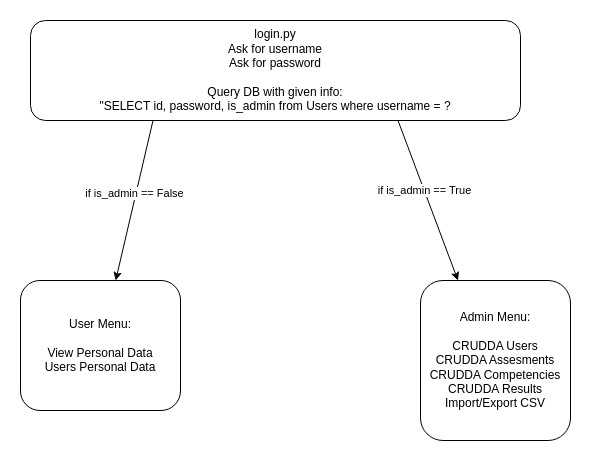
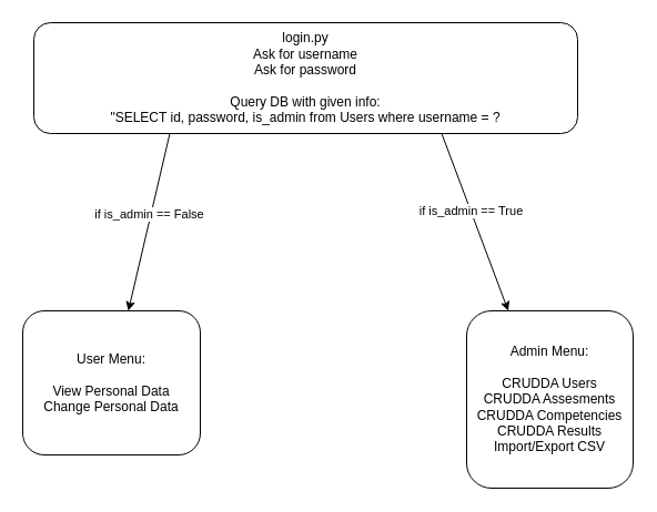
  <mxCell id="0" />
  <mxCell id="1" parent="0" />
  <mxCell id="2" value="login.py&lt;br&gt;Ask for username&lt;br&gt;Ask for password&lt;br&gt;&lt;br&gt;Query DB with given info:&lt;br&gt;&quot;SELECT id, password, is_admin from Users where username = ?" style="rounded=1;whiteSpace=wrap;html=1;" vertex="1" parent="1"><mxGeometry x="30" y="20" width="490" height="100" as="geometry" /></mxCell>
  <mxCell id="3" style="edgeStyle=none;html=1;exitX=0.25;exitY=1;exitDx=0;exitDy=0;" edge="1" parent="1" source="2" target="7"><mxGeometry relative="1" as="geometry"><mxPoint x="245" y="220" as="sourcePoint" /></mxGeometry></mxCell>
  <mxCell id="4" value="if is_admin == False" style="edgeLabel;html=1;align=center;verticalAlign=middle;resizable=0;points=[];" vertex="1" connectable="0" parent="3"><mxGeometry x="-0.092" y="-2" relative="1" as="geometry"><mxPoint as="offset" /></mxGeometry></mxCell>
  <mxCell id="5" style="edgeStyle=none;html=1;exitX=0.75;exitY=1;exitDx=0;exitDy=0;entryX=0.25;entryY=0;entryDx=0;entryDy=0;" edge="1" parent="1" source="2" target="8"><mxGeometry relative="1" as="geometry"><mxPoint x="305" y="220" as="sourcePoint" /></mxGeometry></mxCell>
  <mxCell id="6" value="if is_admin == True" style="edgeLabel;html=1;align=center;verticalAlign=middle;resizable=0;points=[];" vertex="1" connectable="0" parent="5"><mxGeometry x="-0.123" y="1" relative="1" as="geometry"><mxPoint x="-1" as="offset" /></mxGeometry></mxCell>
- <mxCell id="7" value="User Menu:&lt;br&gt;&lt;br&gt;View Personal Data&lt;br&gt;Users Personal Data" style="rounded=1;whiteSpace=wrap;html=1;" vertex="1" parent="1"><mxGeometry x="20" y="280" width="160" height="130" as="geometry" /></mxCell>
+ <mxCell id="7" value="User Menu:&lt;br&gt;&lt;br&gt;View Personal Data&lt;br&gt;Change Personal Data" style="rounded=1;whiteSpace=wrap;html=1;" vertex="1" parent="1"><mxGeometry x="20" y="280" width="160" height="130" as="geometry" /></mxCell>
  <mxCell id="8" value="Admin Menu:&lt;br&gt;&lt;br&gt;CRUDDA Users&lt;br&gt;CRUDDA Assesments&lt;br&gt;CRUDDA Competencies&lt;br&gt;CRUDDA Results&lt;br&gt;Import/Export CSV" style="rounded=1;whiteSpace=wrap;html=1;" vertex="1" parent="1"><mxGeometry x="420" y="280" width="150" height="160" as="geometry" /></mxCell>
